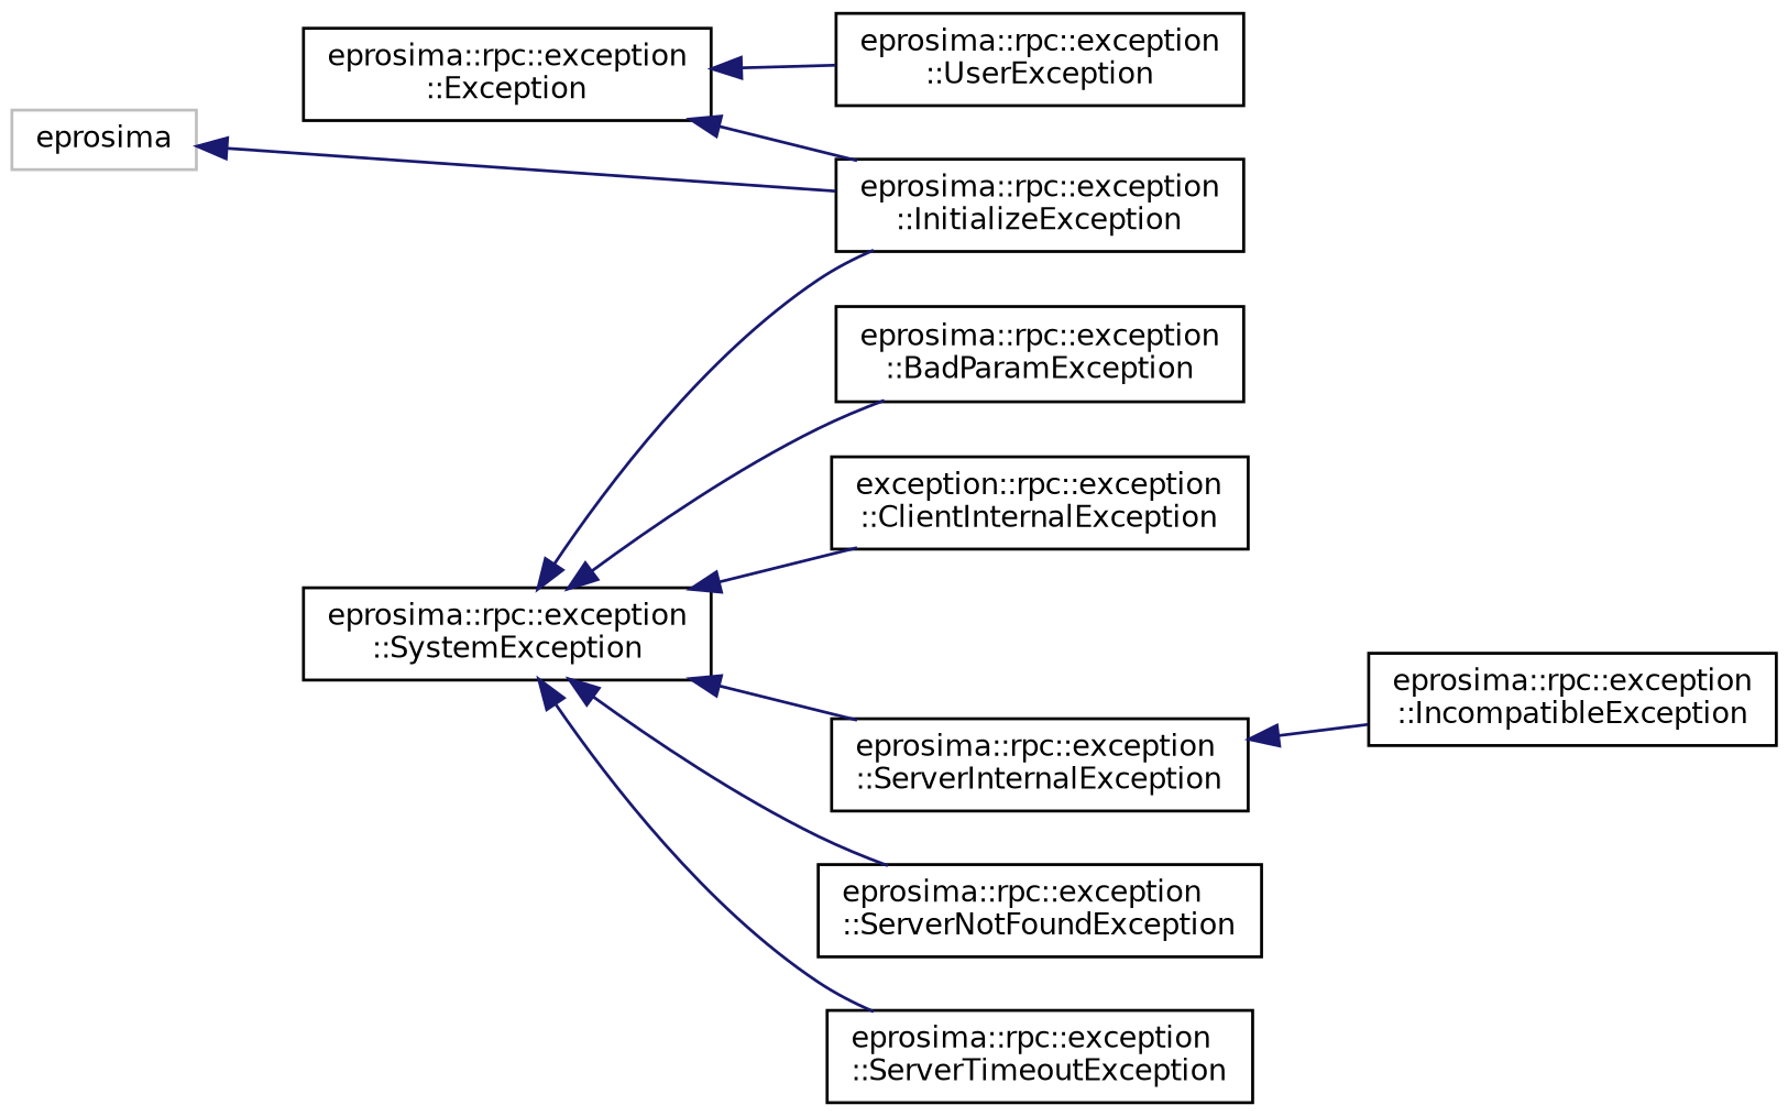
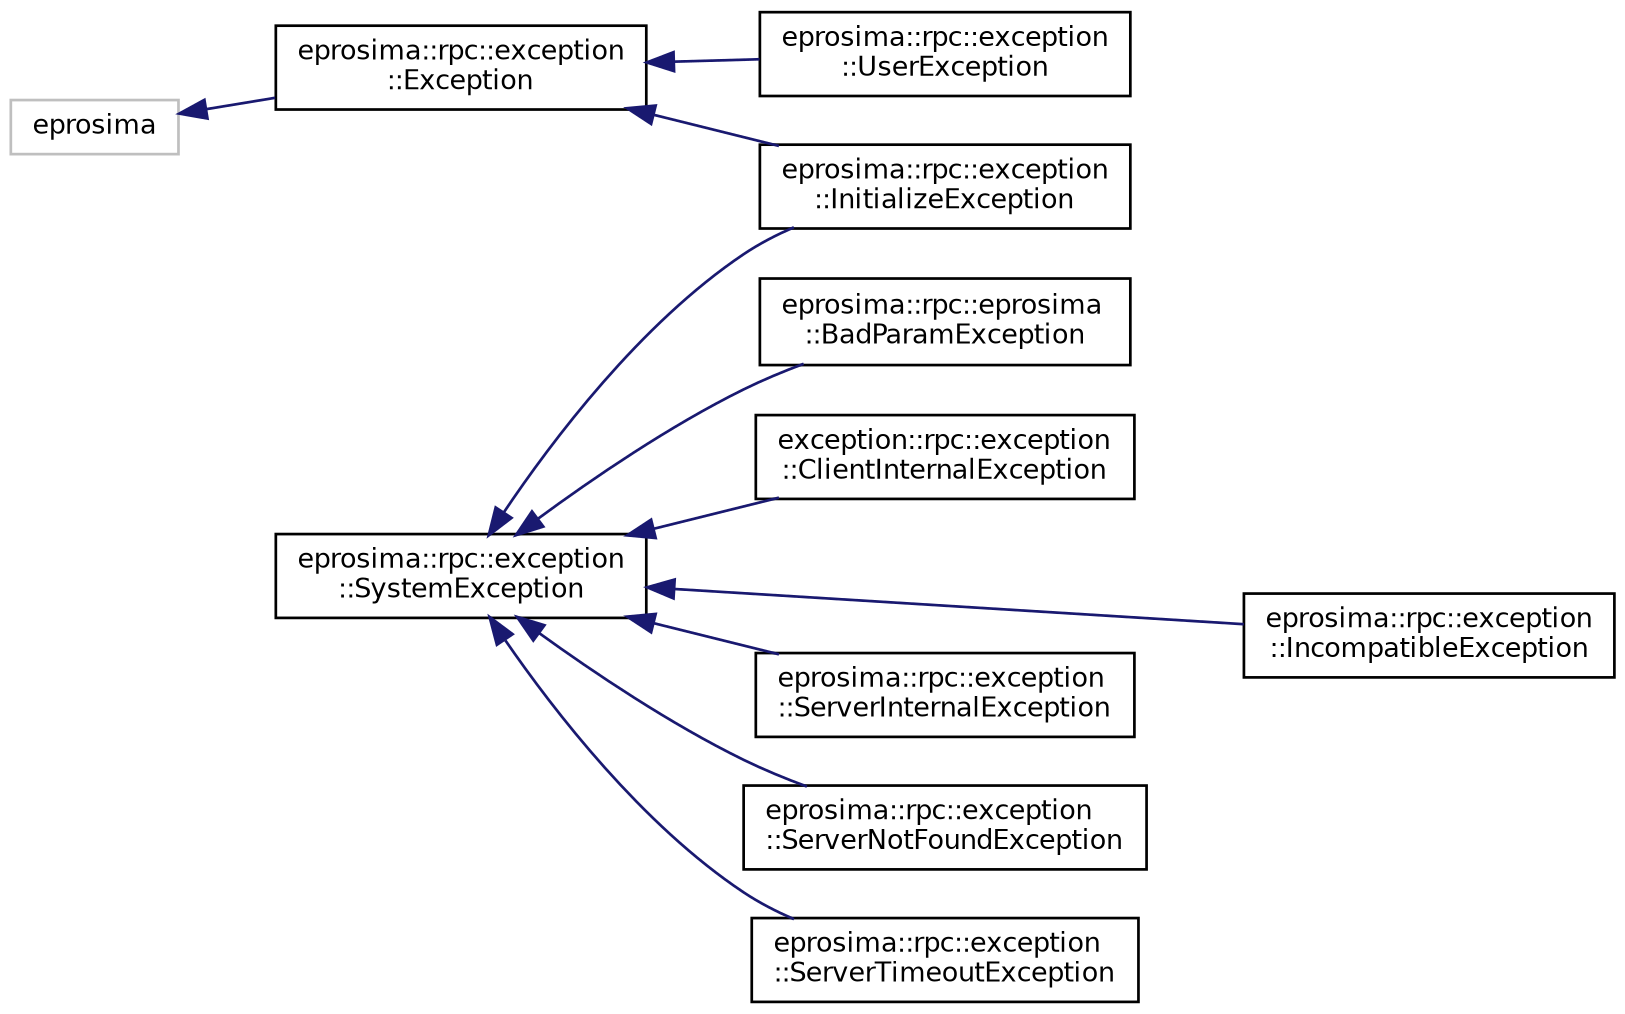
  digraph {
    rankdir=LR
    node [color=black fillcolor=white fontname=Helvetica fontsize=10 shape=record style=filled]
    edge [color=midnightblue dir=back fontname=Helvetica fontsize=10 labelfontname=Helvetica labelfontsize=10 style=solid]
    n1 [color=grey75 height=0.2 label=eprosima width=0.4]
    n2 [height=0.2 label="eprosima::rpc::exception\l::Exception" width=0.4]
    n3 [height=0.2 label="eprosima::rpc::exception\l::UserException" width=0.4]
    n4 [height=0.2 label="eprosima::rpc::exception\l::InitializeException" width=0.4]
    n5 [height=0.2 label="eprosima::rpc::exception\l::SystemException" width=0.4]
-   n6 [height=0.2 label="eprosima::rpc::exception\l::BadParamException" width=0.4]
+   n6 [height=0.2 label="eprosima::rpc::eprosima\l::BadParamException" width=0.4]
    n7 [height=0.2 label="exception::rpc::exception\l::ClientInternalException" width=0.4]
    n8 [height=0.2 label="eprosima::rpc::exception\l::IncompatibleException" width=0.4]
    n9 [height=0.2 label="eprosima::rpc::exception\l::ServerInternalException" width=0.4]
    n10 [height=0.2 label="eprosima::rpc::exception\l::ServerNotFoundException" width=0.4]
    n11 [height=0.2 label="eprosima::rpc::exception\l::ServerTimeoutException" width=0.4]
-   n1 -> n4
+   n1 -> n2
    n2 -> n3
    n2 -> n4
    n5 -> n4
    n5 -> n6
    n5 -> n7
-   n9 -> n8
+   n5 -> n8
    n5 -> n9
    n5 -> n10
    n5 -> n11
  }
